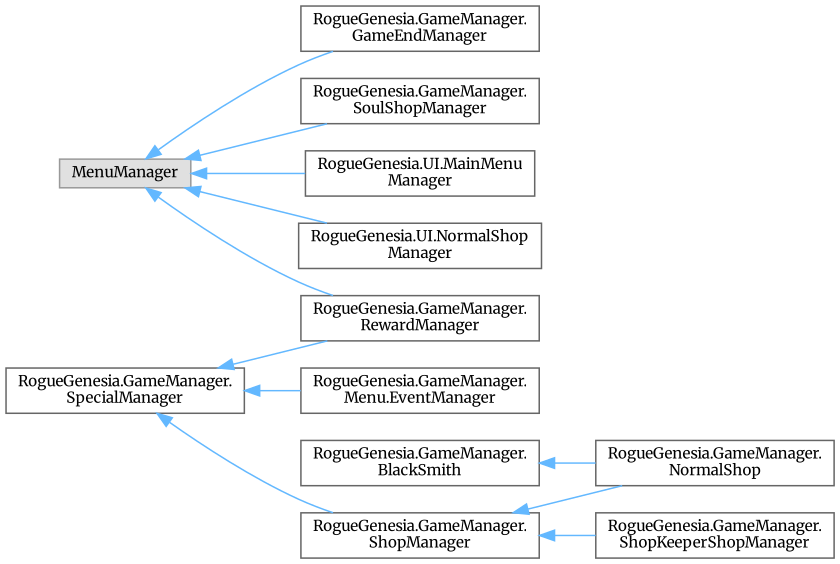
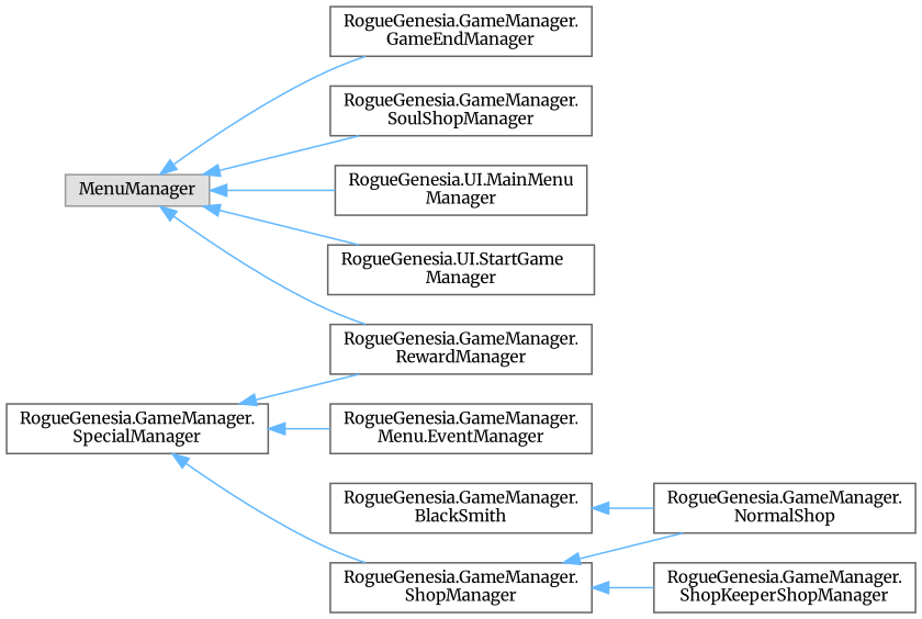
  digraph {
    fontname=Merriweather
    rankdir=LR
    node [color=grey40 fillcolor=white fontname=Merriweather fontsize=10 shape=box style=filled]
    edge [color=steelblue1 dir=back fontname=Merriweather fontsize=10 labelfontname=Helvetica labelfontsize=10 style=solid]
    n1 [color=grey60 fillcolor="#E0E0E0" height=0.2 label=MenuManager width=0.4]
    n2 [height=0.2 label="RogueGenesia.GameManager.\lGameEndManager" width=0.4]
    n3 [height=0.2 label="RogueGenesia.GameManager.\lSoulShopManager" width=0.4]
    n4 [height=0.2 label="RogueGenesia.UI.MainMenu\lManager" width=0.4]
-   n5 [height=0.2 label="RogueGenesia.UI.NormalShop\lManager" width=0.4]
+   n5 [height=0.2 label="RogueGenesia.UI.StartGame\lManager" width=0.4]
    n6 [height=0.2 label="RogueGenesia.GameManager.\lRewardManager" width=0.4]
    n7 [height=0.2 label="RogueGenesia.GameManager.\lSpecialManager" width=0.4]
    n8 [height=0.2 label="RogueGenesia.GameManager.\lMenu.EventManager" width=0.4]
    n9 [height=0.2 label="RogueGenesia.GameManager.\lShopManager" width=0.4]
    n10 [height=0.2 label="RogueGenesia.GameManager.\lNormalShop" width=0.4]
    n11 [height=0.2 label="RogueGenesia.GameManager.\lShopKeeperShopManager" width=0.4]
    n12 [height=0.2 label="RogueGenesia.GameManager.\lBlackSmith" width=0.4]
    n1 -> n2
    n1 -> n3
    n1 -> n4
    n1 -> n5
    n1 -> n6
    n7 -> n6
    n7 -> n8
    n7 -> n9
    n9 -> n10
    n9 -> n11
    n12 -> n10
  }
